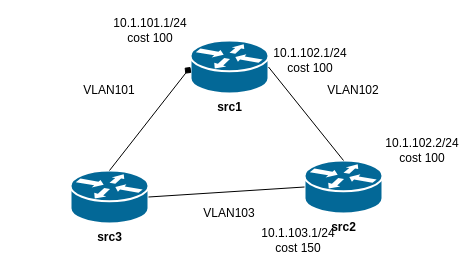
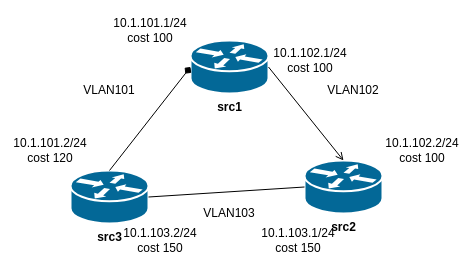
  <mxCell id="0" />
  <mxCell id="1" parent="0" />
  <mxCell id="2" value="&lt;b&gt;src1&lt;/b&gt;" style="shape=mxgraph.cisco.routers.router;html=1;pointerEvents=1;dashed=0;fillColor=#036897;strokeColor=#ffffff;strokeWidth=2;verticalLabelPosition=bottom;verticalAlign=top;align=center;outlineConnect=0;" vertex="1" parent="1"><mxGeometry x="190" y="40" width="78" height="53" as="geometry" /></mxCell>
  <mxCell id="3" value="&lt;b&gt;src3&lt;/b&gt;" style="shape=mxgraph.cisco.routers.router;html=1;pointerEvents=1;dashed=0;fillColor=#036897;strokeColor=#ffffff;strokeWidth=2;verticalLabelPosition=bottom;verticalAlign=top;align=center;outlineConnect=0;" vertex="1" parent="1"><mxGeometry x="70" y="170" width="78" height="53" as="geometry" /></mxCell>
  <mxCell id="4" value="&lt;div&gt;&lt;b&gt;src2&lt;/b&gt;&lt;/div&gt;" style="shape=mxgraph.cisco.routers.router;html=1;pointerEvents=1;dashed=0;fillColor=#036897;strokeColor=#ffffff;strokeWidth=2;verticalLabelPosition=bottom;verticalAlign=top;align=center;outlineConnect=0;" vertex="1" parent="1"><mxGeometry x="304" y="160" width="78" height="53" as="geometry" /></mxCell>
  <mxCell id="5" value="" style="endArrow=diamond;html=1;exitX=0.5;exitY=0;exitDx=0;exitDy=0;exitPerimeter=0;entryX=0;entryY=0.5;entryDx=0;entryDy=0;entryPerimeter=0;" edge="1" parent="1" source="3" target="2"><mxGeometry width="50" height="50" relative="1" as="geometry"><mxPoint x="290" y="240" as="sourcePoint" /><mxPoint x="340" y="190" as="targetPoint" /></mxGeometry></mxCell>
- <mxCell id="6" value="" style="endArrow=none;html=1;exitX=1;exitY=0.5;exitDx=0;exitDy=0;exitPerimeter=0;entryX=0.5;entryY=0;entryDx=0;entryDy=0;entryPerimeter=0;" edge="1" parent="1" source="2" target="4"><mxGeometry width="50" height="50" relative="1" as="geometry"><mxPoint x="290" y="240" as="sourcePoint" /><mxPoint x="340" y="190" as="targetPoint" /></mxGeometry></mxCell>
+ <mxCell id="6" value="" style="endArrow=open;html=1;exitX=1;exitY=0.5;exitDx=0;exitDy=0;exitPerimeter=0;entryX=0.5;entryY=0;entryDx=0;entryDy=0;entryPerimeter=0;" edge="1" parent="1" source="2" target="4"><mxGeometry width="50" height="50" relative="1" as="geometry"><mxPoint x="290" y="240" as="sourcePoint" /><mxPoint x="340" y="190" as="targetPoint" /></mxGeometry></mxCell>
  <mxCell id="7" value="" style="endArrow=none;html=1;exitX=1;exitY=0.5;exitDx=0;exitDy=0;exitPerimeter=0;entryX=0;entryY=0.5;entryDx=0;entryDy=0;entryPerimeter=0;" edge="1" parent="1" source="3" target="4"><mxGeometry width="50" height="50" relative="1" as="geometry"><mxPoint x="290" y="240" as="sourcePoint" /><mxPoint x="290" y="160" as="targetPoint" /></mxGeometry></mxCell>
  <mxCell id="8" value="VLAN101" style="text;html=1;strokeColor=none;fillColor=none;align=center;verticalAlign=middle;whiteSpace=wrap;rounded=0;" vertex="1" parent="1"><mxGeometry x="89" y="80" width="40" height="20" as="geometry" /></mxCell>
  <mxCell id="9" value="&lt;div&gt;VLAN103&lt;/div&gt;" style="text;html=1;strokeColor=none;fillColor=none;align=center;verticalAlign=middle;whiteSpace=wrap;rounded=0;" vertex="1" parent="1"><mxGeometry x="209" y="203" width="40" height="20" as="geometry" /></mxCell>
  <mxCell id="10" value="&lt;div&gt;VLAN102&lt;/div&gt;" style="text;html=1;strokeColor=none;fillColor=none;align=center;verticalAlign=middle;whiteSpace=wrap;rounded=0;" vertex="1" parent="1"><mxGeometry x="333" y="80" width="40" height="20" as="geometry" /></mxCell>
  <mxCell id="11" value="10.1.101.1/24 cost 100" style="text;html=1;strokeColor=none;fillColor=none;align=center;verticalAlign=middle;whiteSpace=wrap;rounded=0;" vertex="1" parent="1"><mxGeometry x="120" y="20" width="60" height="20" as="geometry" /></mxCell>
  <mxCell id="12" value="10.1.102.1/24 cost 100" style="text;html=1;strokeColor=none;fillColor=none;align=center;verticalAlign=middle;whiteSpace=wrap;rounded=0;" vertex="1" parent="1"><mxGeometry x="280" y="50" width="60" height="20" as="geometry" /></mxCell>
+ <mxCell id="13" value="10.1.101.2/24 cost 120" style="text;html=1;strokeColor=none;fillColor=none;align=center;verticalAlign=middle;whiteSpace=wrap;rounded=0;" vertex="1" parent="1"><mxGeometry x="20" y="140" width="60" height="20" as="geometry" /></mxCell>
+ <mxCell id="14" value="10.1.103.2/24 cost 150" style="text;html=1;strokeColor=none;fillColor=none;align=center;verticalAlign=middle;whiteSpace=wrap;rounded=0;" vertex="1" parent="1"><mxGeometry x="130" y="230" width="60" height="20" as="geometry" /></mxCell>
  <mxCell id="15" value="10.1.103.1/24 cost 150" style="text;html=1;strokeColor=none;fillColor=none;align=center;verticalAlign=middle;whiteSpace=wrap;rounded=0;" vertex="1" parent="1"><mxGeometry x="268" y="230" width="60" height="20" as="geometry" /></mxCell>
  <mxCell id="16" value="10.1.102.2/24 cost 100" style="text;html=1;strokeColor=none;fillColor=none;align=center;verticalAlign=middle;whiteSpace=wrap;rounded=0;" vertex="1" parent="1"><mxGeometry x="392" y="140" width="60" height="20" as="geometry" /></mxCell>
